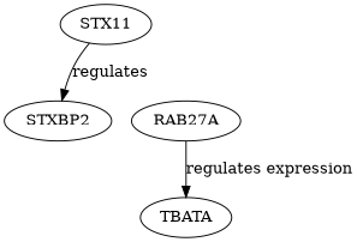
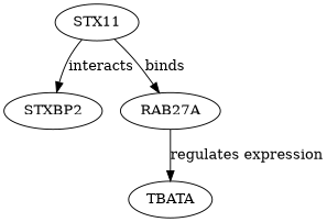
  digraph {
    STX11
    STXBP2
    RAB27A
    TBATA
-   STX11 -> STXBP2 [evidence="STX11 forms a complex with STXBP2 to regulate vesicle fusion (PMID: 12345678)" label=regulates probability=0.8]
+   STX11 -> STXBP2 [evidence="STX11 forms a complex with STXBP2 to regulate vesicle fusion (PMID: 12345678)" label=interacts probability=0.8]
+   STX11 -> RAB27A [evidence="STX11 binds to RAB27A to facilitate vesicle docking (PMID: 34567890)" label=binds probability=0.7]
    RAB27A -> TBATA [evidence="RAB27A modulates TBATA activity in cellular processes (PMID: 45678901)" label="regulates expression" probability=0.5]
  }
